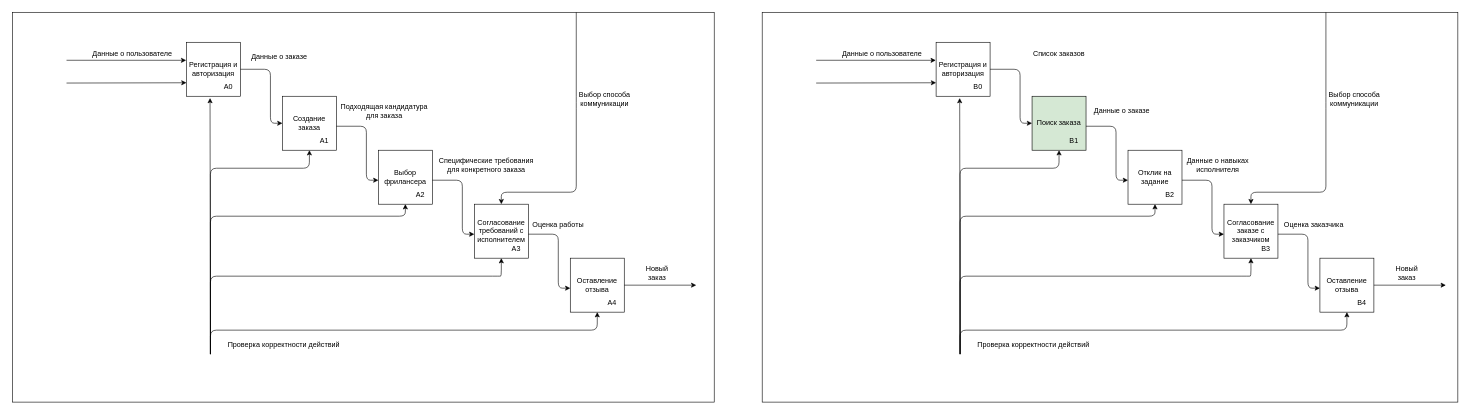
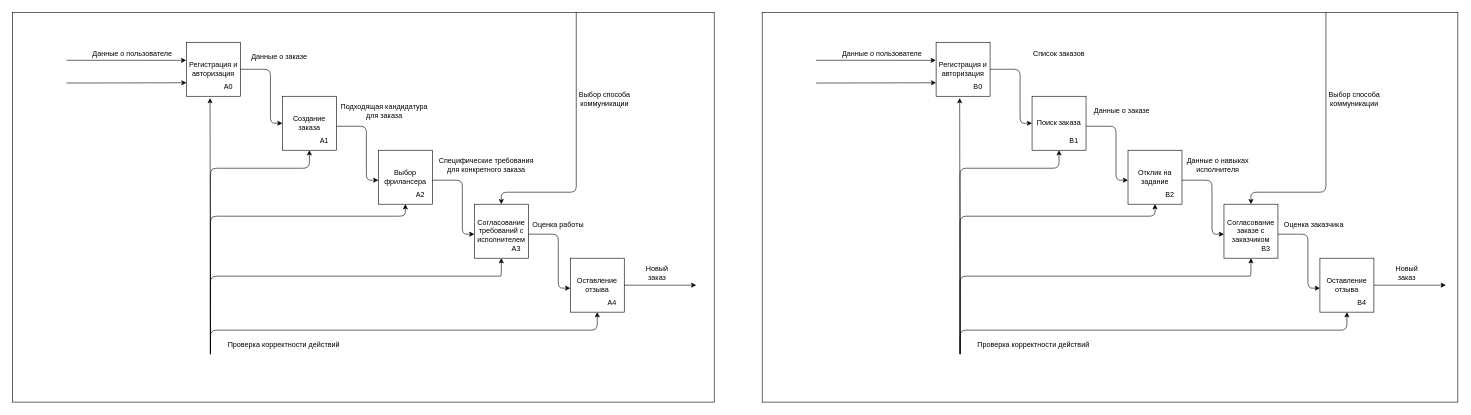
  <mxCell id="0" />
  <mxCell id="1" parent="0" />
  <mxCell id="2" value="" style="rounded=0;whiteSpace=wrap;html=1;" vertex="1" parent="1"><mxGeometry x="20" y="20" width="1170" height="650" as="geometry" /></mxCell>
  <mxCell id="3" value="Регистрация и авторизация" style="rounded=0;whiteSpace=wrap;html=1;" vertex="1" parent="1"><mxGeometry x="310" y="70" width="90" height="90" as="geometry" /></mxCell>
  <mxCell id="4" value="Создание заказа" style="rounded=0;whiteSpace=wrap;html=1;" vertex="1" parent="1"><mxGeometry x="470" y="160" width="90" height="90" as="geometry" /></mxCell>
  <mxCell id="5" value="Выбор фрилансера" style="rounded=0;whiteSpace=wrap;html=1;" vertex="1" parent="1"><mxGeometry x="630" y="250" width="90" height="90" as="geometry" /></mxCell>
  <mxCell id="6" value="Оставление отзыва" style="rounded=0;whiteSpace=wrap;html=1;" vertex="1" parent="1"><mxGeometry x="950" y="430" width="90" height="90" as="geometry" /></mxCell>
  <mxCell id="7" value="" style="endArrow=classic;html=1;rounded=0;entryX=-0.006;entryY=0.334;entryDx=0;entryDy=0;entryPerimeter=0;" edge="1" parent="1" target="3"><mxGeometry width="50" height="50" relative="1" as="geometry"><mxPoint x="110" y="100" as="sourcePoint" /><mxPoint x="250" y="110" as="targetPoint" /></mxGeometry></mxCell>
  <mxCell id="8" value="Данные о пользователе" style="text;html=1;align=center;verticalAlign=middle;whiteSpace=wrap;rounded=0;" vertex="1" parent="1"><mxGeometry x="140" y="80" width="160" height="20" as="geometry" /></mxCell>
  <mxCell id="9" value="Согласование требований с исполнителем" style="rounded=0;whiteSpace=wrap;html=1;" vertex="1" parent="1"><mxGeometry x="790" y="340" width="90" height="90" as="geometry" /></mxCell>
  <mxCell id="10" value="" style="endArrow=classic;html=1;rounded=0;entryX=0;entryY=0.75;entryDx=0;entryDy=0;" edge="1" parent="1" target="3"><mxGeometry width="50" height="50" relative="1" as="geometry"><mxPoint x="110" y="138" as="sourcePoint" /><mxPoint x="320" y="120" as="targetPoint" /></mxGeometry></mxCell>
  <mxCell id="11" value="" style="endArrow=classic;html=1;rounded=1;curved=0;exitX=1;exitY=0.5;exitDx=0;exitDy=0;entryX=0;entryY=0.5;entryDx=0;entryDy=0;" edge="1" parent="1" source="3" target="4"><mxGeometry width="50" height="50" relative="1" as="geometry"><mxPoint x="350" y="330" as="sourcePoint" /><mxPoint x="400" y="280" as="targetPoint" /><Array as="points"><mxPoint x="450" y="115" /><mxPoint x="450" y="205" /></Array></mxGeometry></mxCell>
  <mxCell id="12" value="" style="endArrow=classic;html=1;rounded=1;curved=0;exitX=1;exitY=0.5;exitDx=0;exitDy=0;entryX=0;entryY=0.5;entryDx=0;entryDy=0;" edge="1" parent="1"><mxGeometry width="50" height="50" relative="1" as="geometry"><mxPoint x="560" y="210" as="sourcePoint" /><mxPoint x="630" y="300" as="targetPoint" /><Array as="points"><mxPoint x="610" y="210" /><mxPoint x="610" y="300" /></Array></mxGeometry></mxCell>
  <mxCell id="13" value="" style="endArrow=classic;html=1;rounded=1;curved=0;exitX=1;exitY=0.5;exitDx=0;exitDy=0;entryX=0;entryY=0.5;entryDx=0;entryDy=0;" edge="1" parent="1"><mxGeometry width="50" height="50" relative="1" as="geometry"><mxPoint x="720" y="300" as="sourcePoint" /><mxPoint x="790" y="390" as="targetPoint" /><Array as="points"><mxPoint x="770" y="300" /><mxPoint x="770" y="390" /></Array></mxGeometry></mxCell>
  <mxCell id="14" value="" style="endArrow=classic;html=1;rounded=1;curved=0;exitX=1;exitY=0.5;exitDx=0;exitDy=0;entryX=0;entryY=0.5;entryDx=0;entryDy=0;" edge="1" parent="1"><mxGeometry width="50" height="50" relative="1" as="geometry"><mxPoint x="880" y="390" as="sourcePoint" /><mxPoint x="950" y="480" as="targetPoint" /><Array as="points"><mxPoint x="930" y="390" /><mxPoint x="930" y="480" /></Array></mxGeometry></mxCell>
  <mxCell id="15" value="" style="endArrow=classic;html=1;rounded=1;curved=0;entryX=0.437;entryY=1.033;entryDx=0;entryDy=0;entryPerimeter=0;" edge="1" parent="1" target="3"><mxGeometry width="50" height="50" relative="1" as="geometry"><mxPoint x="350" y="590" as="sourcePoint" /><mxPoint x="420" y="680" as="targetPoint" /><Array as="points" /></mxGeometry></mxCell>
  <mxCell id="16" value="" style="endArrow=classic;html=1;rounded=1;curved=0;entryX=0.5;entryY=1;entryDx=0;entryDy=0;" edge="1" parent="1" target="6"><mxGeometry width="50" height="50" relative="1" as="geometry"><mxPoint x="350" y="590" as="sourcePoint" /><mxPoint x="359" y="173" as="targetPoint" /><Array as="points"><mxPoint x="350" y="550" /><mxPoint x="995" y="550" /></Array></mxGeometry></mxCell>
  <mxCell id="17" value="" style="endArrow=classic;html=1;rounded=1;curved=0;entryX=0.5;entryY=1;entryDx=0;entryDy=0;" edge="1" parent="1" target="9"><mxGeometry width="50" height="50" relative="1" as="geometry"><mxPoint x="350" y="590" as="sourcePoint" /><mxPoint x="995" y="520" as="targetPoint" /><Array as="points"><mxPoint x="350" y="460" /><mxPoint x="830" y="460" /><mxPoint x="835" y="460" /></Array></mxGeometry></mxCell>
  <mxCell id="18" value="" style="endArrow=classic;html=1;rounded=1;curved=0;entryX=0.5;entryY=1;entryDx=0;entryDy=0;" edge="1" parent="1" target="5"><mxGeometry width="50" height="50" relative="1" as="geometry"><mxPoint x="350" y="590" as="sourcePoint" /><mxPoint x="835" y="430" as="targetPoint" /><Array as="points"><mxPoint x="350" y="360" /><mxPoint x="675" y="360" /></Array></mxGeometry></mxCell>
  <mxCell id="19" value="" style="endArrow=classic;html=1;rounded=1;curved=0;entryX=0.5;entryY=1;entryDx=0;entryDy=0;" edge="1" parent="1" target="4"><mxGeometry width="50" height="50" relative="1" as="geometry"><mxPoint x="350" y="590" as="sourcePoint" /><mxPoint x="675" y="340" as="targetPoint" /><Array as="points"><mxPoint x="350" y="280" /><mxPoint x="515" y="280" /></Array></mxGeometry></mxCell>
  <mxCell id="20" value="Проверка корректности действий" style="text;html=1;align=center;verticalAlign=middle;whiteSpace=wrap;rounded=0;" vertex="1" parent="1"><mxGeometry x="355" y="560" width="235" height="30" as="geometry" /></mxCell>
  <mxCell id="21" value="Данные о заказе" style="text;html=1;align=center;verticalAlign=middle;whiteSpace=wrap;rounded=0;" vertex="1" parent="1"><mxGeometry x="410" y="80" width="110" height="30" as="geometry" /></mxCell>
  <mxCell id="22" value="Подходящая кандидатура для заказа" style="text;html=1;align=center;verticalAlign=middle;whiteSpace=wrap;rounded=0;" vertex="1" parent="1"><mxGeometry x="560" y="170" width="160" height="30" as="geometry" /></mxCell>
  <mxCell id="23" value="Специфические требования для конкретного заказа" style="text;html=1;align=center;verticalAlign=middle;whiteSpace=wrap;rounded=0;" vertex="1" parent="1"><mxGeometry x="730" y="260" width="160" height="30" as="geometry" /></mxCell>
  <mxCell id="24" value="Оценка работы" style="text;html=1;align=center;verticalAlign=middle;whiteSpace=wrap;rounded=0;" vertex="1" parent="1"><mxGeometry x="850" y="360" width="160" height="30" as="geometry" /></mxCell>
  <mxCell id="25" value="" style="endArrow=classic;html=1;rounded=1;curved=0;entryX=0.5;entryY=0;entryDx=0;entryDy=0;" edge="1" parent="1" target="9"><mxGeometry width="50" height="50" relative="1" as="geometry"><mxPoint x="960" y="20" as="sourcePoint" /><mxPoint x="1000" y="260" as="targetPoint" /><Array as="points"><mxPoint x="960" y="170" /><mxPoint x="960" y="320" /><mxPoint x="835" y="320" /></Array></mxGeometry></mxCell>
  <mxCell id="26" value="Выбор способа коммуникации" style="text;html=1;align=center;verticalAlign=middle;whiteSpace=wrap;rounded=0;" vertex="1" parent="1"><mxGeometry x="950" y="150" width="115" height="30" as="geometry" /></mxCell>
  <mxCell id="27" value="" style="endArrow=classic;html=1;rounded=0;exitX=1;exitY=0.5;exitDx=0;exitDy=0;" edge="1" parent="1" source="6"><mxGeometry width="50" height="50" relative="1" as="geometry"><mxPoint x="1080" y="570" as="sourcePoint" /><mxPoint x="1160" y="475" as="targetPoint" /></mxGeometry></mxCell>
  <mxCell id="28" value="Новый заказ" style="text;html=1;align=center;verticalAlign=middle;whiteSpace=wrap;rounded=0;" vertex="1" parent="1"><mxGeometry x="1065" y="440" width="60" height="30" as="geometry" /></mxCell>
  <mxCell id="29" value="" style="rounded=0;whiteSpace=wrap;html=1;" vertex="1" parent="1"><mxGeometry x="1270" y="20" width="1160" height="650" as="geometry" /></mxCell>
  <mxCell id="30" value="Регистрация и авторизация" style="rounded=0;whiteSpace=wrap;html=1;" vertex="1" parent="1"><mxGeometry x="1560" y="70" width="90" height="90" as="geometry" /></mxCell>
- <mxCell id="31" value="Поиск заказа" style="rounded=0;whiteSpace=wrap;html=1;fillColor=#d5e8d4;" vertex="1" parent="1"><mxGeometry x="1720" y="160" width="90" height="90" as="geometry" /></mxCell>
+ <mxCell id="31" value="Поиск заказа" style="rounded=0;whiteSpace=wrap;html=1;" vertex="1" parent="1"><mxGeometry x="1720" y="160" width="90" height="90" as="geometry" /></mxCell>
  <mxCell id="32" value="Отклик на задание" style="rounded=0;whiteSpace=wrap;html=1;" vertex="1" parent="1"><mxGeometry x="1880" y="250" width="90" height="90" as="geometry" /></mxCell>
  <mxCell id="33" value="Оставление отзыва" style="rounded=0;whiteSpace=wrap;html=1;" vertex="1" parent="1"><mxGeometry x="2200" y="430" width="90" height="90" as="geometry" /></mxCell>
  <mxCell id="34" value="" style="endArrow=classic;html=1;rounded=0;entryX=-0.006;entryY=0.334;entryDx=0;entryDy=0;entryPerimeter=0;" edge="1" parent="1" target="30"><mxGeometry width="50" height="50" relative="1" as="geometry"><mxPoint x="1360" y="100" as="sourcePoint" /><mxPoint x="1500" y="110" as="targetPoint" /></mxGeometry></mxCell>
  <mxCell id="35" value="Данные о пользователе" style="text;html=1;align=center;verticalAlign=middle;whiteSpace=wrap;rounded=0;" vertex="1" parent="1"><mxGeometry x="1390" y="80" width="160" height="20" as="geometry" /></mxCell>
  <mxCell id="36" value="Согласование заказе с заказчиком" style="rounded=0;whiteSpace=wrap;html=1;" vertex="1" parent="1"><mxGeometry x="2040" y="340" width="90" height="90" as="geometry" /></mxCell>
  <mxCell id="37" value="" style="endArrow=classic;html=1;rounded=0;entryX=0;entryY=0.75;entryDx=0;entryDy=0;" edge="1" parent="1" target="30"><mxGeometry width="50" height="50" relative="1" as="geometry"><mxPoint x="1360" y="138" as="sourcePoint" /><mxPoint x="1570" y="120" as="targetPoint" /></mxGeometry></mxCell>
  <mxCell id="38" value="" style="endArrow=classic;html=1;rounded=1;curved=0;exitX=1;exitY=0.5;exitDx=0;exitDy=0;entryX=0;entryY=0.5;entryDx=0;entryDy=0;" edge="1" parent="1" source="30" target="31"><mxGeometry width="50" height="50" relative="1" as="geometry"><mxPoint x="1600" y="330" as="sourcePoint" /><mxPoint x="1650" y="280" as="targetPoint" /><Array as="points"><mxPoint x="1700" y="115" /><mxPoint x="1700" y="205" /></Array></mxGeometry></mxCell>
  <mxCell id="39" value="" style="endArrow=classic;html=1;rounded=1;curved=0;exitX=1;exitY=0.5;exitDx=0;exitDy=0;entryX=0;entryY=0.5;entryDx=0;entryDy=0;" edge="1" parent="1"><mxGeometry width="50" height="50" relative="1" as="geometry"><mxPoint x="1810" y="210" as="sourcePoint" /><mxPoint x="1880" y="300" as="targetPoint" /><Array as="points"><mxPoint x="1860" y="210" /><mxPoint x="1860" y="300" /></Array></mxGeometry></mxCell>
  <mxCell id="40" value="" style="endArrow=classic;html=1;rounded=1;curved=0;exitX=1;exitY=0.5;exitDx=0;exitDy=0;entryX=0;entryY=0.5;entryDx=0;entryDy=0;" edge="1" parent="1"><mxGeometry width="50" height="50" relative="1" as="geometry"><mxPoint x="1970" y="300" as="sourcePoint" /><mxPoint x="2040" y="390" as="targetPoint" /><Array as="points"><mxPoint x="2020" y="300" /><mxPoint x="2020" y="390" /></Array></mxGeometry></mxCell>
  <mxCell id="41" value="" style="endArrow=classic;html=1;rounded=1;curved=0;exitX=1;exitY=0.5;exitDx=0;exitDy=0;entryX=0;entryY=0.5;entryDx=0;entryDy=0;" edge="1" parent="1"><mxGeometry width="50" height="50" relative="1" as="geometry"><mxPoint x="2130" y="390" as="sourcePoint" /><mxPoint x="2200" y="480" as="targetPoint" /><Array as="points"><mxPoint x="2180" y="390" /><mxPoint x="2180" y="480" /></Array></mxGeometry></mxCell>
  <mxCell id="42" value="" style="endArrow=classic;html=1;rounded=1;curved=0;entryX=0.437;entryY=1.033;entryDx=0;entryDy=0;entryPerimeter=0;" edge="1" parent="1" target="30"><mxGeometry width="50" height="50" relative="1" as="geometry"><mxPoint x="1600" y="590" as="sourcePoint" /><mxPoint x="1670" y="680" as="targetPoint" /><Array as="points" /></mxGeometry></mxCell>
  <mxCell id="43" value="" style="endArrow=classic;html=1;rounded=1;curved=0;entryX=0.5;entryY=1;entryDx=0;entryDy=0;" edge="1" parent="1" target="33"><mxGeometry width="50" height="50" relative="1" as="geometry"><mxPoint x="1600" y="590" as="sourcePoint" /><mxPoint x="1609" y="173" as="targetPoint" /><Array as="points"><mxPoint x="1600" y="550" /><mxPoint x="2245" y="550" /></Array></mxGeometry></mxCell>
  <mxCell id="44" value="" style="endArrow=classic;html=1;rounded=1;curved=0;entryX=0.5;entryY=1;entryDx=0;entryDy=0;" edge="1" parent="1" target="36"><mxGeometry width="50" height="50" relative="1" as="geometry"><mxPoint x="1600" y="590" as="sourcePoint" /><mxPoint x="2245" y="520" as="targetPoint" /><Array as="points"><mxPoint x="1600" y="460" /><mxPoint x="2080" y="460" /><mxPoint x="2085" y="460" /></Array></mxGeometry></mxCell>
  <mxCell id="45" value="" style="endArrow=classic;html=1;rounded=1;curved=0;entryX=0.5;entryY=1;entryDx=0;entryDy=0;" edge="1" parent="1" target="32"><mxGeometry width="50" height="50" relative="1" as="geometry"><mxPoint x="1600" y="590" as="sourcePoint" /><mxPoint x="2085" y="430" as="targetPoint" /><Array as="points"><mxPoint x="1600" y="360" /><mxPoint x="1925" y="360" /></Array></mxGeometry></mxCell>
  <mxCell id="46" value="" style="endArrow=classic;html=1;rounded=1;curved=0;entryX=0.5;entryY=1;entryDx=0;entryDy=0;" edge="1" parent="1" target="31"><mxGeometry width="50" height="50" relative="1" as="geometry"><mxPoint x="1600" y="590" as="sourcePoint" /><mxPoint x="1925" y="340" as="targetPoint" /><Array as="points"><mxPoint x="1600" y="280" /><mxPoint x="1765" y="280" /></Array></mxGeometry></mxCell>
  <mxCell id="47" value="Проверка корректности действий" style="text;html=1;align=center;verticalAlign=middle;whiteSpace=wrap;rounded=0;" vertex="1" parent="1"><mxGeometry x="1605" y="560" width="235" height="30" as="geometry" /></mxCell>
  <mxCell id="48" value="Список заказов" style="text;html=1;align=center;verticalAlign=middle;whiteSpace=wrap;rounded=0;" vertex="1" parent="1"><mxGeometry x="1710" y="75" width="110" height="30" as="geometry" /></mxCell>
  <mxCell id="49" value="Данные о заказе" style="text;html=1;align=center;verticalAlign=middle;whiteSpace=wrap;rounded=0;" vertex="1" parent="1"><mxGeometry x="1790" y="170" width="160" height="30" as="geometry" /></mxCell>
  <mxCell id="50" value="Данные о навыках исполнителя" style="text;html=1;align=center;verticalAlign=middle;whiteSpace=wrap;rounded=0;" vertex="1" parent="1"><mxGeometry x="1950" y="260" width="160" height="30" as="geometry" /></mxCell>
  <mxCell id="51" value="Оценка заказчика" style="text;html=1;align=center;verticalAlign=middle;whiteSpace=wrap;rounded=0;" vertex="1" parent="1"><mxGeometry x="2110" y="360" width="160" height="30" as="geometry" /></mxCell>
  <mxCell id="52" value="" style="endArrow=classic;html=1;rounded=1;curved=0;entryX=0.5;entryY=0;entryDx=0;entryDy=0;" edge="1" parent="1" target="36"><mxGeometry width="50" height="50" relative="1" as="geometry"><mxPoint x="2210" y="20" as="sourcePoint" /><mxPoint x="2250" y="260" as="targetPoint" /><Array as="points"><mxPoint x="2210" y="170" /><mxPoint x="2210" y="320" /><mxPoint x="2085" y="320" /></Array></mxGeometry></mxCell>
  <mxCell id="53" value="Выбор способа коммуникации" style="text;html=1;align=center;verticalAlign=middle;whiteSpace=wrap;rounded=0;" vertex="1" parent="1"><mxGeometry x="2200" y="150" width="115" height="30" as="geometry" /></mxCell>
  <mxCell id="54" value="" style="endArrow=classic;html=1;rounded=0;exitX=1;exitY=0.5;exitDx=0;exitDy=0;" edge="1" parent="1" source="33"><mxGeometry width="50" height="50" relative="1" as="geometry"><mxPoint x="2330" y="570" as="sourcePoint" /><mxPoint x="2410" y="475" as="targetPoint" /></mxGeometry></mxCell>
  <mxCell id="55" value="Новый заказ" style="text;html=1;align=center;verticalAlign=middle;whiteSpace=wrap;rounded=0;" vertex="1" parent="1"><mxGeometry x="2315" y="440" width="60" height="30" as="geometry" /></mxCell>
  <mxCell id="56" value="А0" style="text;html=1;align=center;verticalAlign=middle;whiteSpace=wrap;rounded=0;" vertex="1" parent="1"><mxGeometry x="350" y="130" width="60" height="30" as="geometry" /></mxCell>
  <mxCell id="57" value="А1" style="text;html=1;align=center;verticalAlign=middle;whiteSpace=wrap;rounded=0;" vertex="1" parent="1"><mxGeometry x="510" y="220" width="60" height="30" as="geometry" /></mxCell>
  <mxCell id="58" value="А2" style="text;html=1;align=center;verticalAlign=middle;whiteSpace=wrap;rounded=0;" vertex="1" parent="1"><mxGeometry x="670" y="310" width="60" height="30" as="geometry" /></mxCell>
  <mxCell id="59" value="А3" style="text;html=1;align=center;verticalAlign=middle;whiteSpace=wrap;rounded=0;" vertex="1" parent="1"><mxGeometry x="830" y="400" width="60" height="30" as="geometry" /></mxCell>
  <mxCell id="60" value="А4" style="text;html=1;align=center;verticalAlign=middle;whiteSpace=wrap;rounded=0;" vertex="1" parent="1"><mxGeometry x="990" y="490" width="60" height="30" as="geometry" /></mxCell>
  <mxCell id="61" value="B&lt;span style=&quot;color: rgba(0, 0, 0, 0); font-family: monospace; font-size: 0px; text-align: start; text-wrap: nowrap;&quot;&gt;%3CmxGraphModel%3E%3Croot%3E%3CmxCell%20id%3D%220%22%2F%3E%3CmxCell%20id%3D%221%22%20parent%3D%220%22%2F%3E%3CmxCell%20id%3D%222%22%20value%3D%22%D0%904%22%20style%3D%22text%3Bhtml%3D1%3Balign%3Dcenter%3BverticalAlign%3Dmiddle%3BwhiteSpace%3Dwrap%3Brounded%3D0%3B%22%20vertex%3D%221%22%20parent%3D%221%22%3E%3CmxGeometry%20x%3D%22800%22%20y%3D%22500%22%20width%3D%2260%22%20height%3D%2230%22%20as%3D%22geometry%22%2F%3E%3C%2FmxCell%3E%3C%2Froot%3E%3C%2FmxGraphModel%3E&lt;/span&gt;&lt;span style=&quot;color: rgba(0, 0, 0, 0); font-family: monospace; font-size: 0px; text-align: start; text-wrap: nowrap;&quot;&gt;%3CmxGraphModel%3E%3Croot%3E%3CmxCell%20id%3D%220%22%2F%3E%3CmxCell%20id%3D%221%22%20parent%3D%220%22%2F%3E%3CmxCell%20id%3D%222%22%20value%3D%22%D0%904%22%20style%3D%22text%3Bhtml%3D1%3Balign%3Dcenter%3BverticalAlign%3Dmiddle%3BwhiteSpace%3Dwrap%3Brounded%3D0%3B%22%20vertex%3D%221%22%20parent%3D%221%22%3E%3CmxGeometry%20x%3D%22800%22%20y%3D%22500%22%20width%3D%2260%22%20height%3D%2230%22%20as%3D%22geometry%22%2F%3E%3C%2FmxCell%3E%3C%2Froot%3E%3C%2FmxGraphModel%3E&lt;/span&gt;0" style="text;html=1;align=center;verticalAlign=middle;whiteSpace=wrap;rounded=0;" vertex="1" parent="1"><mxGeometry x="1600" y="130" width="60" height="30" as="geometry" /></mxCell>
  <mxCell id="62" value="B1" style="text;html=1;align=center;verticalAlign=middle;whiteSpace=wrap;rounded=0;" vertex="1" parent="1"><mxGeometry x="1760" y="220" width="60" height="30" as="geometry" /></mxCell>
  <mxCell id="63" value="B2" style="text;html=1;align=center;verticalAlign=middle;whiteSpace=wrap;rounded=0;" vertex="1" parent="1"><mxGeometry x="1920" y="310" width="60" height="30" as="geometry" /></mxCell>
  <mxCell id="64" value="B3" style="text;html=1;align=center;verticalAlign=middle;whiteSpace=wrap;rounded=0;" vertex="1" parent="1"><mxGeometry x="2080" y="400" width="60" height="30" as="geometry" /></mxCell>
  <mxCell id="65" value="B4" style="text;html=1;align=center;verticalAlign=middle;whiteSpace=wrap;rounded=0;" vertex="1" parent="1"><mxGeometry x="2240" y="490" width="60" height="30" as="geometry" /></mxCell>
